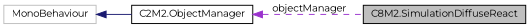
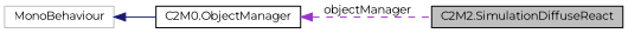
  digraph {
    fontname=Montserrat
    rankdir=LR
    node [color=black fillcolor=white fontname=Montserrat fontsize=10 shape=record style=filled]
    edge [dir=back fontname=Montserrat fontsize=10 labelfontname=Helvetica labelfontsize=10]
-   n1 [fillcolor=grey75 fontcolor=black height=0.2 label="C8M2.SimulationDiffuseReact" width=0.4]
+   n1 [fillcolor=grey75 fontcolor=black height=0.2 label="C2M2.SimulationDiffuseReact" width=0.4]
    n2 [color=grey75 height=0.2 label=MonoBehaviour width=0.4]
-   n3 [height=0.2 label="C2M2.ObjectManager" width=0.4]
+   n3 [height=0.2 label="C2M0.ObjectManager" width=0.4]
    n2 -> n3 [color=midnightblue style=solid]
    n3 -> n1 [color=darkorchid3 label=" objectManager" style=dashed]
  }
